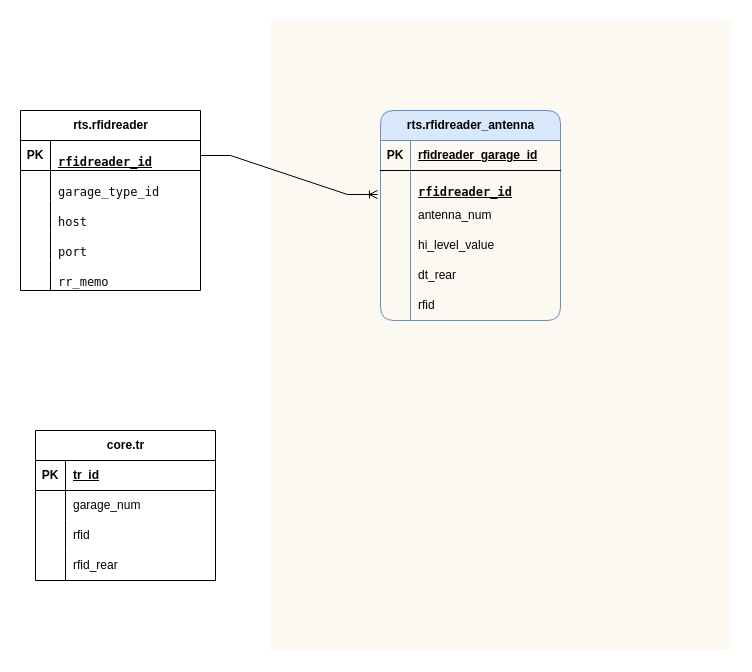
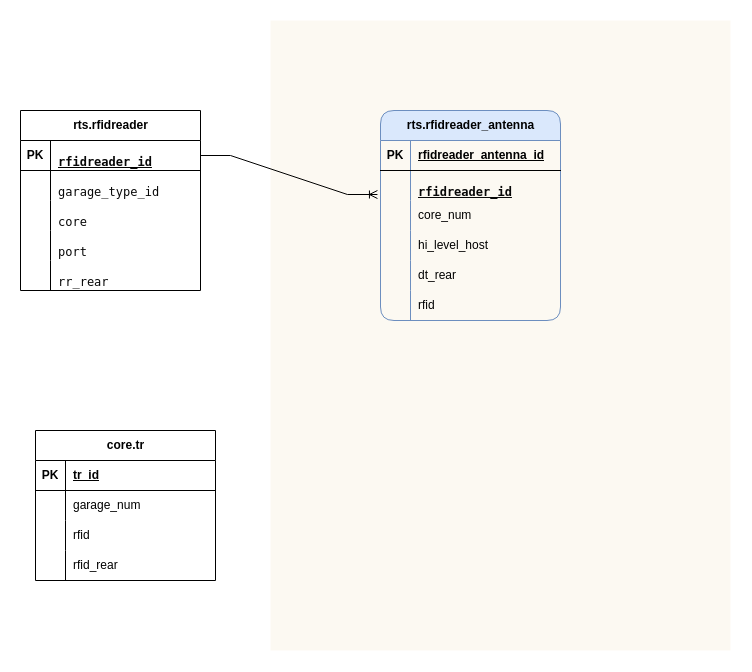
  <mxCell id="0" />
  <mxCell id="1" parent="0" />
  <mxCell id="2" value="rts.rfidreader" style="shape=table;startSize=30;container=1;collapsible=1;childLayout=tableLayout;fixedRows=1;rowLines=0;fontStyle=1;align=center;resizeLast=1;html=1;" vertex="1" parent="1"><mxGeometry x="20" y="110" width="180" height="180" as="geometry"><mxRectangle x="50" y="110" width="120" height="30" as="alternateBounds" /></mxGeometry></mxCell>
  <mxCell id="3" value="" style="shape=tableRow;horizontal=0;startSize=0;swimlaneHead=0;swimlaneBody=0;fillColor=none;collapsible=0;dropTarget=0;points=[[0,0.5],[1,0.5]];portConstraint=eastwest;top=0;left=0;right=0;bottom=1;" vertex="1" parent="2"><mxGeometry y="30" width="180" height="30" as="geometry" /></mxCell>
  <mxCell id="4" value="PK" style="shape=partialRectangle;connectable=0;fillColor=none;top=0;left=0;bottom=0;right=0;fontStyle=1;overflow=hidden;whiteSpace=wrap;html=1;" vertex="1" parent="3"><mxGeometry width="30" height="30" as="geometry"><mxRectangle width="30" height="30" as="alternateBounds" /></mxGeometry></mxCell>
  <mxCell id="5" value="&lt;div style=&quot;background-color:#ffffff;color:#080808;font-family:'JetBrains Mono',monospace;font-size:11,3pt;&quot;&gt;&lt;pre&gt;rfidreader_id&lt;/pre&gt;&lt;/div&gt;" style="shape=partialRectangle;connectable=0;fillColor=none;top=0;left=0;bottom=0;right=0;align=left;spacingLeft=6;fontStyle=5;overflow=hidden;whiteSpace=wrap;html=1;" vertex="1" parent="3"><mxGeometry x="30" width="150" height="30" as="geometry"><mxRectangle width="150" height="30" as="alternateBounds" /></mxGeometry></mxCell>
  <mxCell id="6" value="" style="shape=tableRow;horizontal=0;startSize=0;swimlaneHead=0;swimlaneBody=0;fillColor=none;collapsible=0;dropTarget=0;points=[[0,0.5],[1,0.5]];portConstraint=eastwest;top=0;left=0;right=0;bottom=0;" vertex="1" parent="2"><mxGeometry y="60" width="180" height="30" as="geometry" /></mxCell>
  <mxCell id="7" value="" style="shape=partialRectangle;connectable=0;fillColor=none;top=0;left=0;bottom=0;right=0;editable=1;overflow=hidden;whiteSpace=wrap;html=1;" vertex="1" parent="6"><mxGeometry width="30" height="30" as="geometry"><mxRectangle width="30" height="30" as="alternateBounds" /></mxGeometry></mxCell>
  <mxCell id="8" value="&lt;div style=&quot;background-color:#ffffff;color:#080808;font-family:'JetBrains Mono',monospace;font-size:11,3pt;&quot;&gt;&lt;pre&gt;garage_type_id&lt;/pre&gt;&lt;/div&gt;" style="shape=partialRectangle;connectable=0;fillColor=none;top=0;left=0;bottom=0;right=0;align=left;spacingLeft=6;overflow=hidden;whiteSpace=wrap;html=1;" vertex="1" parent="6"><mxGeometry x="30" width="150" height="30" as="geometry"><mxRectangle width="150" height="30" as="alternateBounds" /></mxGeometry></mxCell>
  <mxCell id="9" value="" style="shape=tableRow;horizontal=0;startSize=0;swimlaneHead=0;swimlaneBody=0;fillColor=none;collapsible=0;dropTarget=0;points=[[0,0.5],[1,0.5]];portConstraint=eastwest;top=0;left=0;right=0;bottom=0;" vertex="1" parent="2"><mxGeometry y="90" width="180" height="30" as="geometry" /></mxCell>
  <mxCell id="10" value="" style="shape=partialRectangle;connectable=0;fillColor=none;top=0;left=0;bottom=0;right=0;editable=1;overflow=hidden;whiteSpace=wrap;html=1;" vertex="1" parent="9"><mxGeometry width="30" height="30" as="geometry"><mxRectangle width="30" height="30" as="alternateBounds" /></mxGeometry></mxCell>
- <mxCell id="11" value="&lt;div style=&quot;background-color:#ffffff;color:#080808;font-family:'JetBrains Mono',monospace;font-size:11,3pt;&quot;&gt;&lt;pre&gt;host&lt;/pre&gt;&lt;/div&gt;" style="shape=partialRectangle;connectable=0;fillColor=none;top=0;left=0;bottom=0;right=0;align=left;spacingLeft=6;overflow=hidden;whiteSpace=wrap;html=1;" vertex="1" parent="9"><mxGeometry x="30" width="150" height="30" as="geometry"><mxRectangle width="150" height="30" as="alternateBounds" /></mxGeometry></mxCell>
+ <mxCell id="11" value="&lt;div style=&quot;background-color:#ffffff;color:#080808;font-family:'JetBrains Mono',monospace;font-size:11,3pt;&quot;&gt;&lt;pre&gt;core&lt;/pre&gt;&lt;/div&gt;" style="shape=partialRectangle;connectable=0;fillColor=none;top=0;left=0;bottom=0;right=0;align=left;spacingLeft=6;overflow=hidden;whiteSpace=wrap;html=1;" vertex="1" parent="9"><mxGeometry x="30" width="150" height="30" as="geometry"><mxRectangle width="150" height="30" as="alternateBounds" /></mxGeometry></mxCell>
  <mxCell id="12" value="" style="shape=tableRow;horizontal=0;startSize=0;swimlaneHead=0;swimlaneBody=0;fillColor=none;collapsible=0;dropTarget=0;points=[[0,0.5],[1,0.5]];portConstraint=eastwest;top=0;left=0;right=0;bottom=0;" vertex="1" parent="2"><mxGeometry y="120" width="180" height="30" as="geometry" /></mxCell>
  <mxCell id="13" value="" style="shape=partialRectangle;connectable=0;fillColor=none;top=0;left=0;bottom=0;right=0;editable=1;overflow=hidden;whiteSpace=wrap;html=1;" vertex="1" parent="12"><mxGeometry width="30" height="30" as="geometry"><mxRectangle width="30" height="30" as="alternateBounds" /></mxGeometry></mxCell>
  <mxCell id="14" value="&lt;div style=&quot;background-color:#ffffff;color:#080808;font-family:'JetBrains Mono',monospace;font-size:11,3pt;&quot;&gt;&lt;pre&gt;port&lt;/pre&gt;&lt;/div&gt;" style="shape=partialRectangle;connectable=0;fillColor=none;top=0;left=0;bottom=0;right=0;align=left;spacingLeft=6;overflow=hidden;whiteSpace=wrap;html=1;" vertex="1" parent="12"><mxGeometry x="30" width="150" height="30" as="geometry"><mxRectangle width="150" height="30" as="alternateBounds" /></mxGeometry></mxCell>
  <mxCell id="15" value="" style="shape=tableRow;horizontal=0;startSize=0;swimlaneHead=0;swimlaneBody=0;fillColor=none;collapsible=0;dropTarget=0;points=[[0,0.5],[1,0.5]];portConstraint=eastwest;top=0;left=0;right=0;bottom=0;" vertex="1" parent="2"><mxGeometry y="150" width="180" height="30" as="geometry" /></mxCell>
  <mxCell id="16" value="" style="shape=partialRectangle;connectable=0;fillColor=none;top=0;left=0;bottom=0;right=0;editable=1;overflow=hidden;whiteSpace=wrap;html=1;" vertex="1" parent="15"><mxGeometry width="30" height="30" as="geometry"><mxRectangle width="30" height="30" as="alternateBounds" /></mxGeometry></mxCell>
- <mxCell id="17" value="&lt;div style=&quot;background-color:#ffffff;color:#080808;font-family:'JetBrains Mono',monospace;font-size:11,3pt;&quot;&gt;&lt;pre&gt;rr_memo&lt;/pre&gt;&lt;/div&gt;" style="shape=partialRectangle;connectable=0;fillColor=none;top=0;left=0;bottom=0;right=0;align=left;spacingLeft=6;overflow=hidden;whiteSpace=wrap;html=1;" vertex="1" parent="15"><mxGeometry x="30" width="150" height="30" as="geometry"><mxRectangle width="150" height="30" as="alternateBounds" /></mxGeometry></mxCell>
+ <mxCell id="17" value="&lt;div style=&quot;background-color:#ffffff;color:#080808;font-family:'JetBrains Mono',monospace;font-size:11,3pt;&quot;&gt;&lt;pre&gt;rr_rear&lt;/pre&gt;&lt;/div&gt;" style="shape=partialRectangle;connectable=0;fillColor=none;top=0;left=0;bottom=0;right=0;align=left;spacingLeft=6;overflow=hidden;whiteSpace=wrap;html=1;" vertex="1" parent="15"><mxGeometry x="30" width="150" height="30" as="geometry"><mxRectangle width="150" height="30" as="alternateBounds" /></mxGeometry></mxCell>
  <mxCell id="18" value="" style="whiteSpace=wrap;html=1;fillColor=#f3ebd3;strokeColor=none;gradientColor=none;gradientDirection=east;fillOpacity=30;strokeOpacity=100;" vertex="1" parent="1"><mxGeometry x="270" y="20" width="460" height="630" as="geometry" /></mxCell>
  <mxCell id="19" value="rts.rfidreader_antenna" style="shape=table;startSize=30;container=1;collapsible=1;childLayout=tableLayout;fixedRows=1;rowLines=0;fontStyle=1;align=center;resizeLast=1;html=1;fillColor=#dae8fc;strokeColor=#6c8ebf;rounded=1;" vertex="1" parent="1"><mxGeometry x="380" y="110" width="180" height="210" as="geometry" /></mxCell>
  <mxCell id="20" value="" style="shape=tableRow;horizontal=0;startSize=0;swimlaneHead=0;swimlaneBody=0;fillColor=none;collapsible=0;dropTarget=0;points=[[0,0.5],[1,0.5]];portConstraint=eastwest;top=0;left=0;right=0;bottom=1;" vertex="1" parent="19"><mxGeometry y="30" width="180" height="30" as="geometry" /></mxCell>
  <mxCell id="21" value="PK" style="shape=partialRectangle;connectable=0;fillColor=none;top=0;left=0;bottom=0;right=0;fontStyle=1;overflow=hidden;whiteSpace=wrap;html=1;" vertex="1" parent="20"><mxGeometry width="30" height="30" as="geometry"><mxRectangle width="30" height="30" as="alternateBounds" /></mxGeometry></mxCell>
- <mxCell id="22" value="rfidreader_garage_id" style="shape=partialRectangle;connectable=0;fillColor=none;top=0;left=0;bottom=0;right=0;align=left;spacingLeft=6;fontStyle=5;overflow=hidden;whiteSpace=wrap;html=1;" vertex="1" parent="20"><mxGeometry x="30" width="150" height="30" as="geometry"><mxRectangle width="150" height="30" as="alternateBounds" /></mxGeometry></mxCell>
+ <mxCell id="22" value="rfidreader_antenna_id" style="shape=partialRectangle;connectable=0;fillColor=none;top=0;left=0;bottom=0;right=0;align=left;spacingLeft=6;fontStyle=5;overflow=hidden;whiteSpace=wrap;html=1;" vertex="1" parent="20"><mxGeometry x="30" width="150" height="30" as="geometry"><mxRectangle width="150" height="30" as="alternateBounds" /></mxGeometry></mxCell>
  <mxCell id="23" value="" style="shape=tableRow;horizontal=0;startSize=0;swimlaneHead=0;swimlaneBody=0;fillColor=none;collapsible=0;dropTarget=0;points=[[0,0.5],[1,0.5]];portConstraint=eastwest;top=0;left=0;right=0;bottom=0;" vertex="1" parent="19"><mxGeometry y="60" width="180" height="30" as="geometry" /></mxCell>
  <mxCell id="24" value="" style="shape=partialRectangle;connectable=0;fillColor=none;top=0;left=0;bottom=0;right=0;editable=1;overflow=hidden;whiteSpace=wrap;html=1;" vertex="1" parent="23"><mxGeometry width="30" height="30" as="geometry"><mxRectangle width="30" height="30" as="alternateBounds" /></mxGeometry></mxCell>
  <mxCell id="25" value="&lt;pre style=&quot;border-color: var(--border-color); color: rgb(8, 8, 8); font-weight: 700; text-decoration-line: underline;&quot;&gt;rfidreader_id&lt;/pre&gt;" style="shape=partialRectangle;connectable=0;fillColor=none;top=0;left=0;bottom=0;right=0;align=left;spacingLeft=6;overflow=hidden;whiteSpace=wrap;html=1;verticalAlign=middle;horizontal=1;" vertex="1" parent="23"><mxGeometry x="30" width="150" height="30" as="geometry"><mxRectangle width="150" height="30" as="alternateBounds" /></mxGeometry></mxCell>
  <mxCell id="26" value="" style="shape=tableRow;horizontal=0;startSize=0;swimlaneHead=0;swimlaneBody=0;fillColor=none;collapsible=0;dropTarget=0;points=[[0,0.5],[1,0.5]];portConstraint=eastwest;top=0;left=0;right=0;bottom=0;" vertex="1" parent="19"><mxGeometry y="90" width="180" height="30" as="geometry" /></mxCell>
  <mxCell id="27" value="" style="shape=partialRectangle;connectable=0;fillColor=none;top=0;left=0;bottom=0;right=0;editable=1;overflow=hidden;whiteSpace=wrap;html=1;" vertex="1" parent="26"><mxGeometry width="30" height="30" as="geometry"><mxRectangle width="30" height="30" as="alternateBounds" /></mxGeometry></mxCell>
- <mxCell id="28" value="antenna_num" style="shape=partialRectangle;connectable=0;fillColor=none;top=0;left=0;bottom=0;right=0;align=left;spacingLeft=6;overflow=hidden;whiteSpace=wrap;html=1;" vertex="1" parent="26"><mxGeometry x="30" width="150" height="30" as="geometry"><mxRectangle width="150" height="30" as="alternateBounds" /></mxGeometry></mxCell>
+ <mxCell id="28" value="core_num" style="shape=partialRectangle;connectable=0;fillColor=none;top=0;left=0;bottom=0;right=0;align=left;spacingLeft=6;overflow=hidden;whiteSpace=wrap;html=1;" vertex="1" parent="26"><mxGeometry x="30" width="150" height="30" as="geometry"><mxRectangle width="150" height="30" as="alternateBounds" /></mxGeometry></mxCell>
  <mxCell id="29" value="" style="shape=tableRow;horizontal=0;startSize=0;swimlaneHead=0;swimlaneBody=0;fillColor=none;collapsible=0;dropTarget=0;points=[[0,0.5],[1,0.5]];portConstraint=eastwest;top=0;left=0;right=0;bottom=0;" vertex="1" parent="19"><mxGeometry y="120" width="180" height="30" as="geometry" /></mxCell>
  <mxCell id="30" value="" style="shape=partialRectangle;connectable=0;fillColor=none;top=0;left=0;bottom=0;right=0;editable=1;overflow=hidden;whiteSpace=wrap;html=1;" vertex="1" parent="29"><mxGeometry width="30" height="30" as="geometry"><mxRectangle width="30" height="30" as="alternateBounds" /></mxGeometry></mxCell>
- <mxCell id="31" value="hi_level_value" style="shape=partialRectangle;connectable=0;fillColor=none;top=0;left=0;bottom=0;right=0;align=left;spacingLeft=6;overflow=hidden;whiteSpace=wrap;html=1;" vertex="1" parent="29"><mxGeometry x="30" width="150" height="30" as="geometry"><mxRectangle width="150" height="30" as="alternateBounds" /></mxGeometry></mxCell>
+ <mxCell id="31" value="hi_level_host" style="shape=partialRectangle;connectable=0;fillColor=none;top=0;left=0;bottom=0;right=0;align=left;spacingLeft=6;overflow=hidden;whiteSpace=wrap;html=1;" vertex="1" parent="29"><mxGeometry x="30" width="150" height="30" as="geometry"><mxRectangle width="150" height="30" as="alternateBounds" /></mxGeometry></mxCell>
  <mxCell id="32" value="" style="shape=tableRow;horizontal=0;startSize=0;swimlaneHead=0;swimlaneBody=0;fillColor=none;collapsible=0;dropTarget=0;points=[[0,0.5],[1,0.5]];portConstraint=eastwest;top=0;left=0;right=0;bottom=0;" vertex="1" parent="19"><mxGeometry y="150" width="180" height="30" as="geometry" /></mxCell>
  <mxCell id="33" value="" style="shape=partialRectangle;connectable=0;fillColor=none;top=0;left=0;bottom=0;right=0;editable=1;overflow=hidden;whiteSpace=wrap;html=1;" vertex="1" parent="32"><mxGeometry width="30" height="30" as="geometry"><mxRectangle width="30" height="30" as="alternateBounds" /></mxGeometry></mxCell>
  <mxCell id="34" value="dt_rear" style="shape=partialRectangle;connectable=0;fillColor=none;top=0;left=0;bottom=0;right=0;align=left;spacingLeft=6;overflow=hidden;whiteSpace=wrap;html=1;" vertex="1" parent="32"><mxGeometry x="30" width="150" height="30" as="geometry"><mxRectangle width="150" height="30" as="alternateBounds" /></mxGeometry></mxCell>
  <mxCell id="35" value="" style="shape=tableRow;horizontal=0;startSize=0;swimlaneHead=0;swimlaneBody=0;fillColor=none;collapsible=0;dropTarget=0;points=[[0,0.5],[1,0.5]];portConstraint=eastwest;top=0;left=0;right=0;bottom=0;" vertex="1" parent="19"><mxGeometry y="180" width="180" height="30" as="geometry" /></mxCell>
  <mxCell id="36" value="" style="shape=partialRectangle;connectable=0;fillColor=none;top=0;left=0;bottom=0;right=0;editable=1;overflow=hidden;whiteSpace=wrap;html=1;" vertex="1" parent="35"><mxGeometry width="30" height="30" as="geometry"><mxRectangle width="30" height="30" as="alternateBounds" /></mxGeometry></mxCell>
  <mxCell id="37" value="rfid" style="shape=partialRectangle;connectable=0;fillColor=none;top=0;left=0;bottom=0;right=0;align=left;spacingLeft=6;overflow=hidden;whiteSpace=wrap;html=1;" vertex="1" parent="35"><mxGeometry x="30" width="150" height="30" as="geometry"><mxRectangle width="150" height="30" as="alternateBounds" /></mxGeometry></mxCell>
  <mxCell id="38" value="" style="edgeStyle=entityRelationEdgeStyle;fontSize=12;html=1;endArrow=ERoneToMany;rounded=0;exitX=1;exitY=0.5;exitDx=0;exitDy=0;entryX=-0.017;entryY=0.8;entryDx=0;entryDy=0;entryPerimeter=0;" edge="1" parent="1" source="3" target="23"><mxGeometry width="100" height="100" relative="1" as="geometry"><mxPoint x="340" y="420" as="sourcePoint" /><mxPoint x="440" y="320" as="targetPoint" /></mxGeometry></mxCell>
  <mxCell id="39" value="core.tr" style="shape=table;startSize=30;container=1;collapsible=1;childLayout=tableLayout;fixedRows=1;rowLines=0;fontStyle=1;align=center;resizeLast=1;html=1;" vertex="1" parent="1"><mxGeometry x="35" y="430" width="180" height="150" as="geometry" /></mxCell>
  <mxCell id="40" value="" style="shape=tableRow;horizontal=0;startSize=0;swimlaneHead=0;swimlaneBody=0;fillColor=none;collapsible=0;dropTarget=0;points=[[0,0.5],[1,0.5]];portConstraint=eastwest;top=0;left=0;right=0;bottom=1;" vertex="1" parent="39"><mxGeometry y="30" width="180" height="30" as="geometry" /></mxCell>
  <mxCell id="41" value="PK" style="shape=partialRectangle;connectable=0;fillColor=none;top=0;left=0;bottom=0;right=0;fontStyle=1;overflow=hidden;whiteSpace=wrap;html=1;" vertex="1" parent="40"><mxGeometry width="30" height="30" as="geometry"><mxRectangle width="30" height="30" as="alternateBounds" /></mxGeometry></mxCell>
  <mxCell id="42" value="tr_id" style="shape=partialRectangle;connectable=0;fillColor=none;top=0;left=0;bottom=0;right=0;align=left;spacingLeft=6;fontStyle=5;overflow=hidden;whiteSpace=wrap;html=1;" vertex="1" parent="40"><mxGeometry x="30" width="150" height="30" as="geometry"><mxRectangle width="150" height="30" as="alternateBounds" /></mxGeometry></mxCell>
  <mxCell id="43" value="" style="shape=tableRow;horizontal=0;startSize=0;swimlaneHead=0;swimlaneBody=0;fillColor=none;collapsible=0;dropTarget=0;points=[[0,0.5],[1,0.5]];portConstraint=eastwest;top=0;left=0;right=0;bottom=0;" vertex="1" parent="39"><mxGeometry y="60" width="180" height="30" as="geometry" /></mxCell>
  <mxCell id="44" value="" style="shape=partialRectangle;connectable=0;fillColor=none;top=0;left=0;bottom=0;right=0;editable=1;overflow=hidden;whiteSpace=wrap;html=1;" vertex="1" parent="43"><mxGeometry width="30" height="30" as="geometry"><mxRectangle width="30" height="30" as="alternateBounds" /></mxGeometry></mxCell>
  <mxCell id="45" value="garage_num" style="shape=partialRectangle;connectable=0;fillColor=none;top=0;left=0;bottom=0;right=0;align=left;spacingLeft=6;overflow=hidden;whiteSpace=wrap;html=1;" vertex="1" parent="43"><mxGeometry x="30" width="150" height="30" as="geometry"><mxRectangle width="150" height="30" as="alternateBounds" /></mxGeometry></mxCell>
  <mxCell id="46" value="" style="shape=tableRow;horizontal=0;startSize=0;swimlaneHead=0;swimlaneBody=0;fillColor=none;collapsible=0;dropTarget=0;points=[[0,0.5],[1,0.5]];portConstraint=eastwest;top=0;left=0;right=0;bottom=0;" vertex="1" parent="39"><mxGeometry y="90" width="180" height="30" as="geometry" /></mxCell>
  <mxCell id="47" value="" style="shape=partialRectangle;connectable=0;fillColor=none;top=0;left=0;bottom=0;right=0;editable=1;overflow=hidden;whiteSpace=wrap;html=1;" vertex="1" parent="46"><mxGeometry width="30" height="30" as="geometry"><mxRectangle width="30" height="30" as="alternateBounds" /></mxGeometry></mxCell>
  <mxCell id="48" value="rfid" style="shape=partialRectangle;connectable=0;fillColor=none;top=0;left=0;bottom=0;right=0;align=left;spacingLeft=6;overflow=hidden;whiteSpace=wrap;html=1;" vertex="1" parent="46"><mxGeometry x="30" width="150" height="30" as="geometry"><mxRectangle width="150" height="30" as="alternateBounds" /></mxGeometry></mxCell>
  <mxCell id="49" value="" style="shape=tableRow;horizontal=0;startSize=0;swimlaneHead=0;swimlaneBody=0;fillColor=none;collapsible=0;dropTarget=0;points=[[0,0.5],[1,0.5]];portConstraint=eastwest;top=0;left=0;right=0;bottom=0;" vertex="1" parent="39"><mxGeometry y="120" width="180" height="30" as="geometry" /></mxCell>
  <mxCell id="50" value="" style="shape=partialRectangle;connectable=0;fillColor=none;top=0;left=0;bottom=0;right=0;editable=1;overflow=hidden;whiteSpace=wrap;html=1;" vertex="1" parent="49"><mxGeometry width="30" height="30" as="geometry"><mxRectangle width="30" height="30" as="alternateBounds" /></mxGeometry></mxCell>
  <mxCell id="51" value="rfid_rear" style="shape=partialRectangle;connectable=0;fillColor=none;top=0;left=0;bottom=0;right=0;align=left;spacingLeft=6;overflow=hidden;whiteSpace=wrap;html=1;" vertex="1" parent="49"><mxGeometry x="30" width="150" height="30" as="geometry"><mxRectangle width="150" height="30" as="alternateBounds" /></mxGeometry></mxCell>
